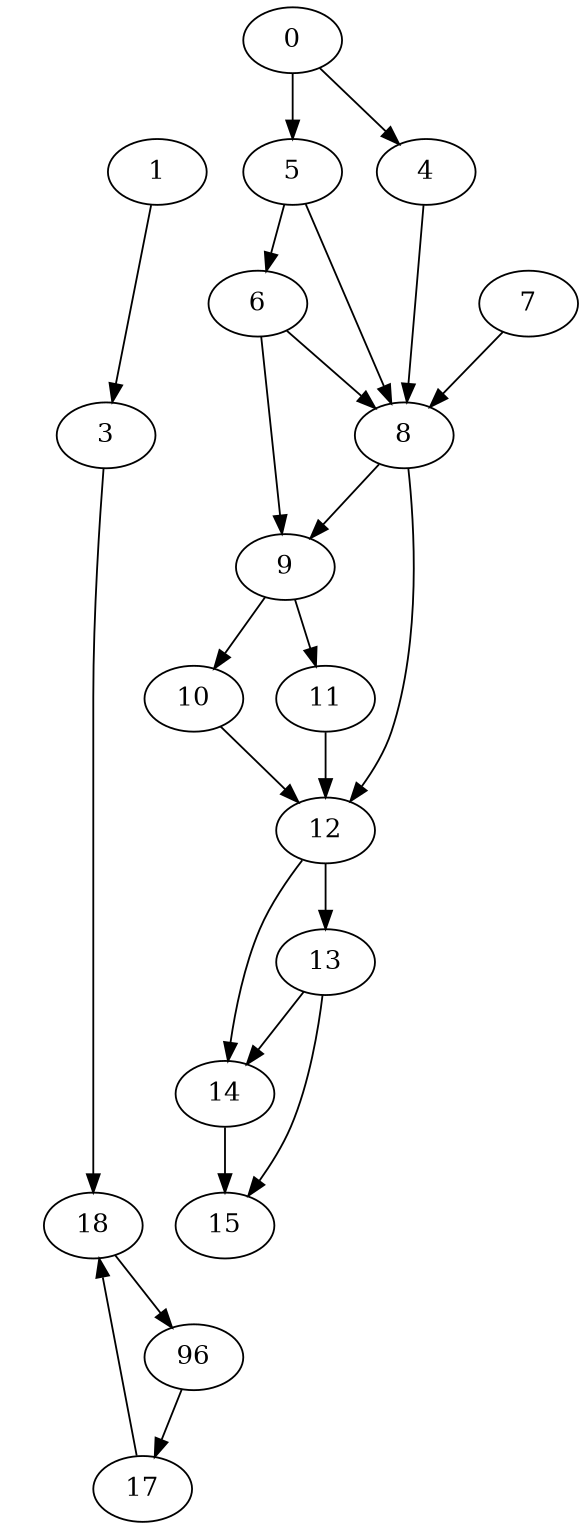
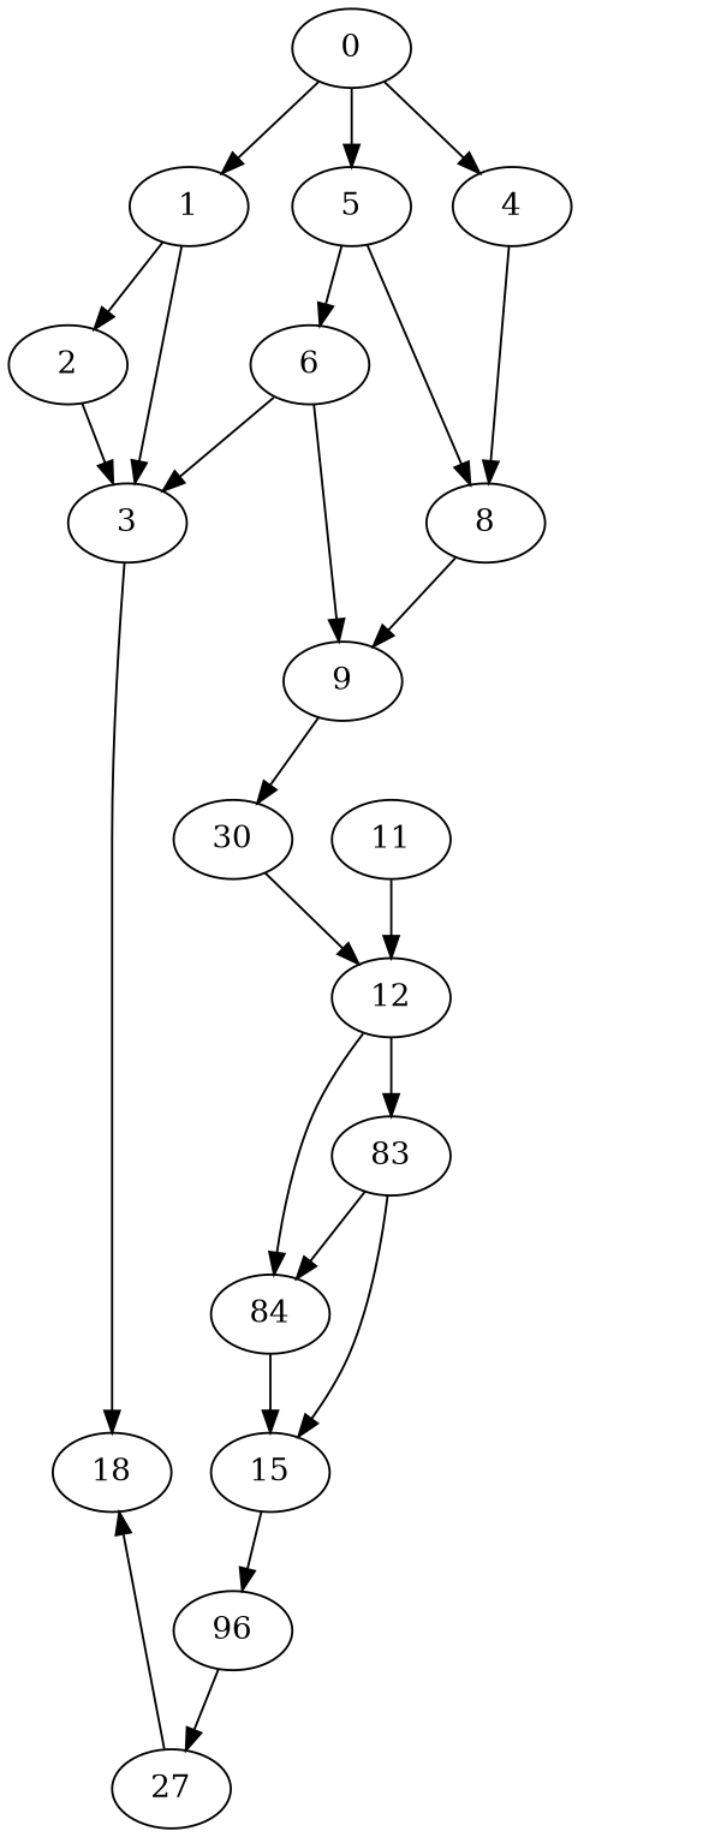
  digraph {
    0
    1
    4
    5
+   2
    3
    8
    18
    6
    9
    12
-   7
-   10
+   10 [label=30]
    11
-   13
-   14
+   13 [label=83]
+   14 [label=84]
    15
    n18 [label=96]
-   17
+   17 [label=27]
+   0 -> 1
    0 -> 4
    0 -> 5
+   1 -> 2
    1 -> 3
    4 -> 8
    5 -> 8
    5 -> 6
+   2 -> 3
    3 -> 18
    8 -> 9
-   8 -> 12
-   6 -> 8
+   6 -> 3
    6 -> 9
    9 -> 10
-   9 -> 11
    12 -> 13
    12 -> 14
-   7 -> 8
    10 -> 12
    11 -> 12
    13 -> 14
    13 -> 15
    14 -> 15
-   18 -> n18
+   15 -> n18
    n18 -> 17
    17 -> 18
  }
